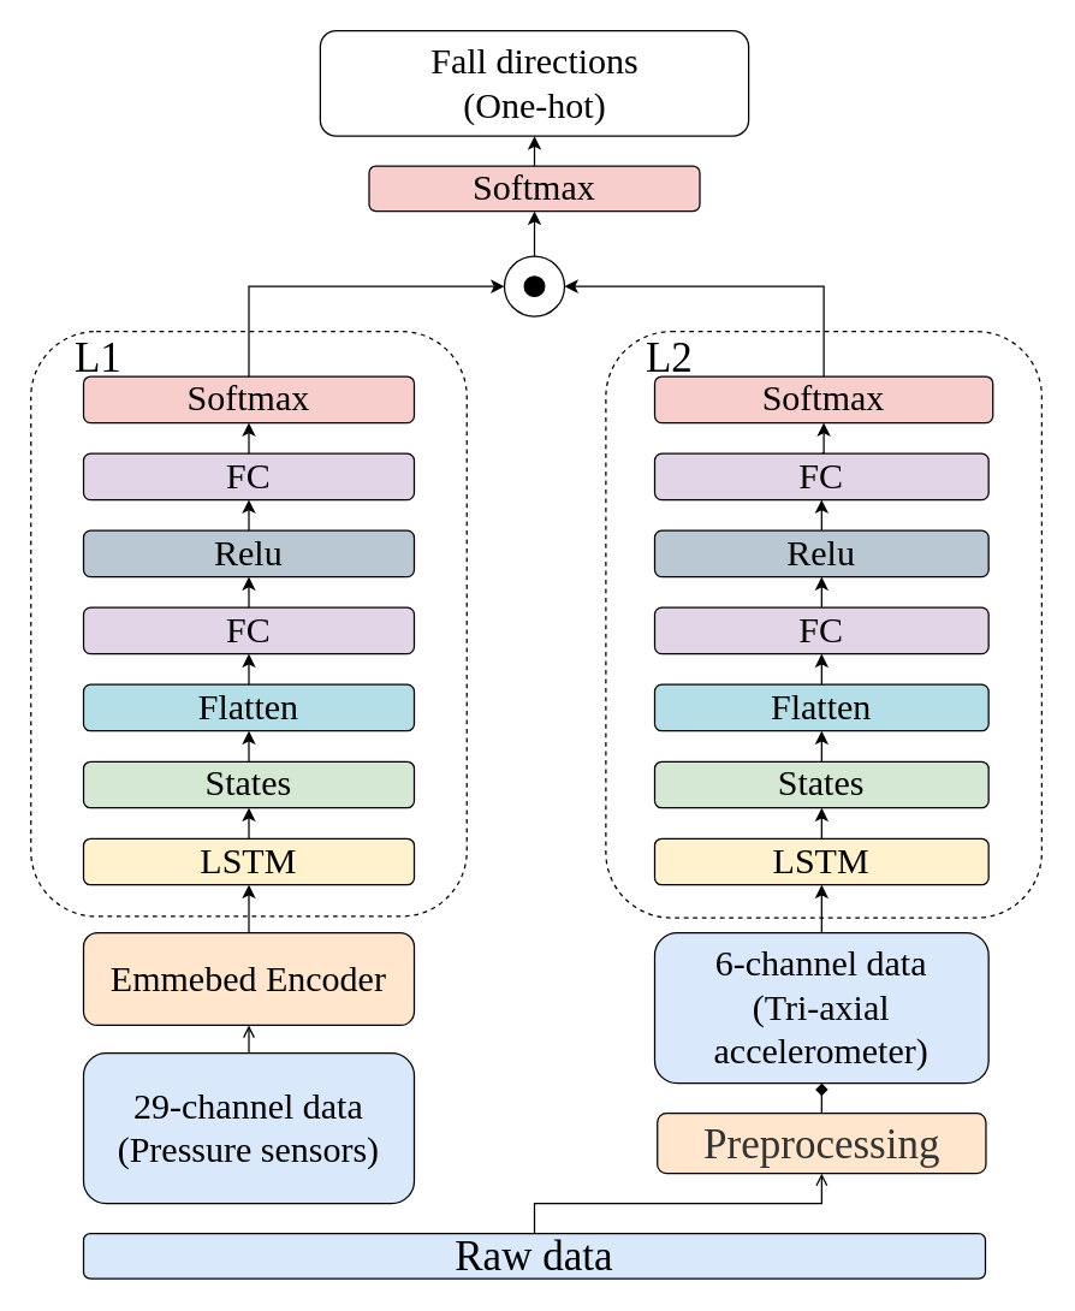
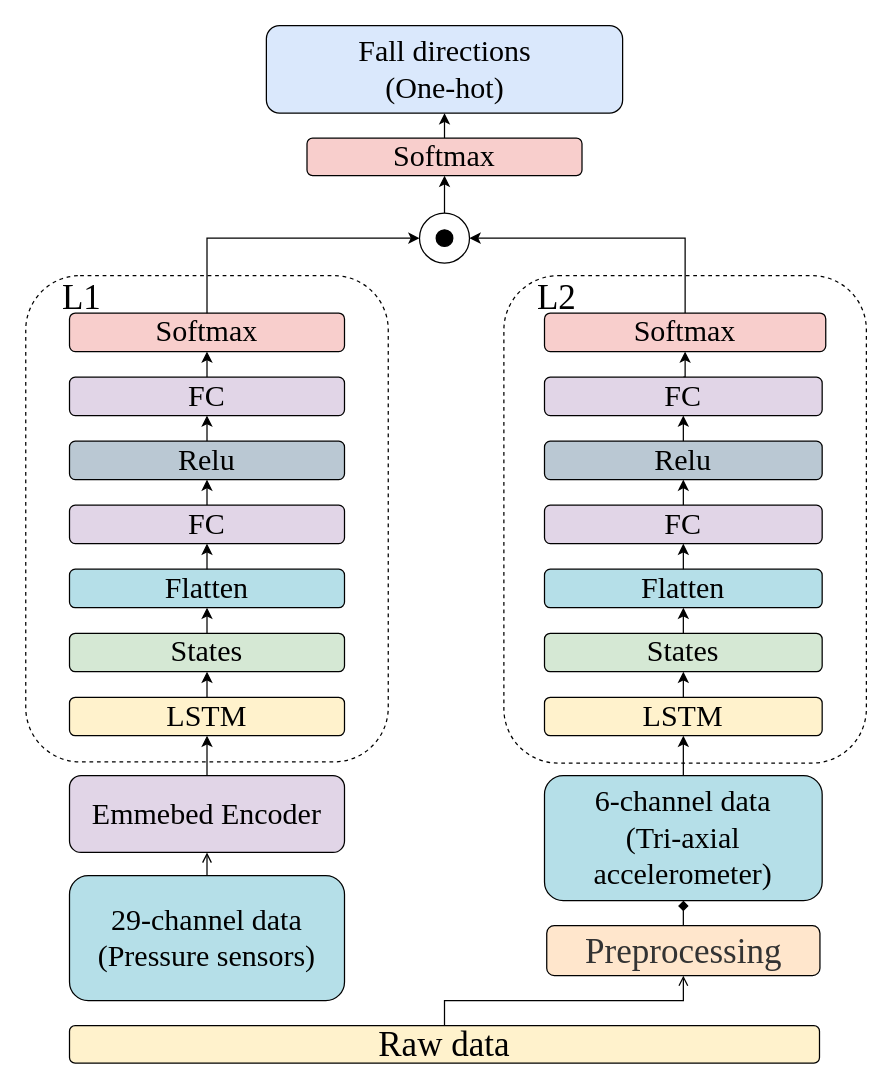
  <mxCell id="0" />
  <mxCell id="1" parent="0" />
  <mxCell id="2" value="" style="rounded=1;whiteSpace=wrap;html=1;fillColor=none;strokeColor=#000000;dashed=1;fontStyle=0;fontFamily=Times New Roman;rotation=0;fontSize=28;" vertex="1" parent="1"><mxGeometry x="20" y="220" width="290" height="389.02" as="geometry" /></mxCell>
  <mxCell id="3" value="" style="rounded=1;whiteSpace=wrap;html=1;fillColor=none;strokeColor=#000000;dashed=1;fontStyle=0;fontFamily=Times New Roman;rotation=0;fontSize=28;" vertex="1" parent="1"><mxGeometry x="402.5" y="220" width="290" height="390" as="geometry" /></mxCell>
  <mxCell id="4" style="edgeStyle=orthogonalEdgeStyle;rounded=0;orthogonalLoop=1;jettySize=auto;html=1;exitX=0.5;exitY=0;exitDx=0;exitDy=0;entryX=0.5;entryY=1;entryDx=0;entryDy=0;fontStyle=0;fontFamily=Times New Roman;strokeColor=#000000;fontSize=24;endArrow=open;" edge="1" parent="1" source="5" target="18"><mxGeometry relative="1" as="geometry" /></mxCell>
- <mxCell id="5" value="29-channel data&lt;br style=&quot;font-size: 24px;&quot;&gt;(Pressure sensors)" style="rounded=1;whiteSpace=wrap;html=1;fontStyle=0;fontFamily=Times New Roman;fillColor=#dae8fc;strokeColor=#000000;rotation=0;fontSize=24;" vertex="1" parent="1"><mxGeometry x="55" y="700" width="220" height="100" as="geometry" /></mxCell>
+ <mxCell id="5" value="29-channel data&lt;br style=&quot;font-size: 24px;&quot;&gt;(Pressure sensors)" style="rounded=1;whiteSpace=wrap;html=1;fontStyle=0;fontFamily=Times New Roman;fillColor=#b5dfe8;strokeColor=#000000;rotation=0;fontSize=24;" vertex="1" parent="1"><mxGeometry x="55" y="700" width="220" height="100" as="geometry" /></mxCell>
  <mxCell id="6" style="edgeStyle=orthogonalEdgeStyle;rounded=0;jumpSize=6;orthogonalLoop=1;jettySize=auto;html=1;exitX=0.5;exitY=0;exitDx=0;exitDy=0;entryX=0.5;entryY=1;entryDx=0;entryDy=0;strokeColor=#000000;fontFamily=Times New Roman;fontSize=24;endArrow=open;" edge="1" parent="1" source="7" target="9"><mxGeometry relative="1" as="geometry" /></mxCell>
- <mxCell id="7" value="Raw data" style="rounded=1;whiteSpace=wrap;html=1;fontStyle=0;fontFamily=Times New Roman;fillColor=#dae8fc;strokeColor=#000000;rotation=0;fontSize=28;" vertex="1" parent="1"><mxGeometry x="55" y="820" width="600" height="30" as="geometry" /></mxCell>
+ <mxCell id="7" value="Raw data" style="rounded=1;whiteSpace=wrap;html=1;fontStyle=0;fontFamily=Times New Roman;fillColor=#fff2cc;strokeColor=#000000;rotation=0;fontSize=28;" vertex="1" parent="1"><mxGeometry x="55" y="820" width="600" height="30" as="geometry" /></mxCell>
  <mxCell id="8" style="edgeStyle=orthogonalEdgeStyle;rounded=0;jumpSize=6;orthogonalLoop=1;jettySize=auto;html=1;exitX=0.5;exitY=0;exitDx=0;exitDy=0;entryX=0.5;entryY=1;entryDx=0;entryDy=0;strokeColor=#000000;fontFamily=Times New Roman;fontSize=24;endArrow=diamond;" edge="1" parent="1" source="9" target="51"><mxGeometry relative="1" as="geometry" /></mxCell>
  <mxCell id="9" value="Preprocessing" style="rounded=1;whiteSpace=wrap;html=1;fontStyle=0;fontFamily=Times New Roman;fillColor=#ffe6cc;strokeColor=#000000;fontColor=#333333;rotation=0;fontSize=28;" vertex="1" parent="1"><mxGeometry x="436.79" y="740" width="218.57" height="40" as="geometry" /></mxCell>
  <mxCell id="10" value="L1" style="text;html=1;strokeColor=none;fillColor=none;align=center;verticalAlign=middle;whiteSpace=wrap;rounded=0;dashed=1;fontStyle=0;fontFamily=Times New Roman;rotation=0;fontSize=28;" vertex="1" parent="1"><mxGeometry x="45" y="227" width="40" height="20" as="geometry" /></mxCell>
  <mxCell id="11" value="L2" style="text;html=1;strokeColor=none;fillColor=none;align=center;verticalAlign=middle;whiteSpace=wrap;rounded=0;dashed=1;fontStyle=0;fontFamily=Times New Roman;rotation=0;fontSize=28;" vertex="1" parent="1"><mxGeometry x="425" y="227" width="40" height="20" as="geometry" /></mxCell>
- <mxCell id="12" value="Fall directions&lt;br style=&quot;font-size: 24px;&quot;&gt;(One-hot)" style="rounded=1;whiteSpace=wrap;html=1;fontStyle=0;fontFamily=Times New Roman;fillColor=#ffffff;strokeColor=#000000;rotation=0;fontSize=24;" vertex="1" parent="1"><mxGeometry x="212.5" y="20" width="285" height="70" as="geometry" /></mxCell>
+ <mxCell id="12" value="Fall directions&lt;br style=&quot;font-size: 24px;&quot;&gt;(One-hot)" style="rounded=1;whiteSpace=wrap;html=1;fontStyle=0;fontFamily=Times New Roman;fillColor=#dae8fc;strokeColor=#000000;rotation=0;fontSize=24;" vertex="1" parent="1"><mxGeometry x="212.5" y="20" width="285" height="70" as="geometry" /></mxCell>
  <mxCell id="13" value="" style="group;fontSize=24;" vertex="1" connectable="0" parent="1"><mxGeometry x="55" y="250" width="260" height="420" as="geometry" /></mxCell>
  <mxCell id="14" value="Softmax" style="rounded=1;whiteSpace=wrap;html=1;fontStyle=0;fontFamily=Times New Roman;fillColor=#f8cecc;strokeColor=#000000;rotation=0;fontSize=24;" vertex="1" parent="13"><mxGeometry width="220" height="30.732" as="geometry" /></mxCell>
  <mxCell id="15" value="LSTM" style="rounded=1;whiteSpace=wrap;html=1;fontStyle=0;fontFamily=Times New Roman;fillColor=#fff2cc;strokeColor=#000000;rotation=0;fontSize=24;" vertex="1" parent="13"><mxGeometry y="307.32" width="220" height="30.73" as="geometry" /></mxCell>
  <mxCell id="16" value="&lt;span style=&quot;font-size: 24px;&quot;&gt;Flatten&lt;/span&gt;" style="rounded=1;whiteSpace=wrap;html=1;fontStyle=0;fontFamily=Times New Roman;fillColor=#B5DFE8;strokeColor=#000000;rotation=0;fontSize=24;" vertex="1" parent="13"><mxGeometry y="204.88" width="220" height="30.73" as="geometry" /></mxCell>
  <mxCell id="17" style="edgeStyle=orthogonalEdgeStyle;rounded=0;orthogonalLoop=1;jettySize=auto;html=1;exitX=0.5;exitY=0;exitDx=0;exitDy=0;entryX=0.5;entryY=1;entryDx=0;entryDy=0;fontStyle=0;fontFamily=Times New Roman;strokeColor=#000000;fontSize=24;" edge="1" parent="13" source="18" target="15"><mxGeometry relative="1" as="geometry" /></mxCell>
- <mxCell id="18" value="Emmebed Encoder" style="rounded=1;whiteSpace=wrap;html=1;fontStyle=0;fontFamily=Times New Roman;fillColor=#ffe6cc;strokeColor=#000000;rotation=0;fontSize=24;" vertex="1" parent="13"><mxGeometry y="370" width="220" height="61.46" as="geometry" /></mxCell>
+ <mxCell id="18" value="Emmebed Encoder" style="rounded=1;whiteSpace=wrap;html=1;fontStyle=0;fontFamily=Times New Roman;fillColor=#e1d5e7;strokeColor=#000000;rotation=0;fontSize=24;" vertex="1" parent="13"><mxGeometry y="370" width="220" height="61.46" as="geometry" /></mxCell>
  <mxCell id="19" style="edgeStyle=orthogonalEdgeStyle;rounded=0;orthogonalLoop=1;jettySize=auto;html=1;exitX=0.5;exitY=0;exitDx=0;exitDy=0;entryX=0.5;entryY=1;entryDx=0;entryDy=0;fontStyle=0;fontFamily=Times New Roman;strokeColor=#000000;fontSize=24;" edge="1" parent="13" source="20" target="14"><mxGeometry relative="1" as="geometry" /></mxCell>
  <mxCell id="20" value="&lt;span style=&quot;font-size: 24px;&quot;&gt;FC&lt;/span&gt;" style="rounded=1;whiteSpace=wrap;html=1;fontStyle=0;fontFamily=Times New Roman;fillColor=#e1d5e7;strokeColor=#000000;rotation=0;fontSize=24;" vertex="1" parent="13"><mxGeometry y="51.22" width="220" height="30.73" as="geometry" /></mxCell>
  <mxCell id="21" style="edgeStyle=orthogonalEdgeStyle;rounded=0;orthogonalLoop=1;jettySize=auto;html=1;exitX=0.5;exitY=0;exitDx=0;exitDy=0;entryX=0.5;entryY=1;entryDx=0;entryDy=0;fontStyle=0;fontFamily=Times New Roman;strokeColor=#000000;fontSize=24;" edge="1" parent="13" source="22" target="20"><mxGeometry relative="1" as="geometry" /></mxCell>
  <mxCell id="22" value="&lt;span style=&quot;font-size: 24px;&quot;&gt;Relu&lt;/span&gt;" style="rounded=1;whiteSpace=wrap;html=1;fontStyle=0;fontFamily=Times New Roman;fillColor=#bac8d3;strokeColor=#000000;rotation=0;fontSize=24;" vertex="1" parent="13"><mxGeometry y="102.44" width="220" height="30.73" as="geometry" /></mxCell>
  <mxCell id="23" style="edgeStyle=orthogonalEdgeStyle;rounded=0;orthogonalLoop=1;jettySize=auto;html=1;exitX=0.5;exitY=0;exitDx=0;exitDy=0;entryX=0.5;entryY=1;entryDx=0;entryDy=0;fontStyle=0;fontFamily=Times New Roman;strokeColor=#000000;fontSize=24;" edge="1" parent="13" source="24" target="22"><mxGeometry relative="1" as="geometry" /></mxCell>
  <mxCell id="24" value="&lt;span style=&quot;font-size: 24px;&quot;&gt;FC&lt;/span&gt;" style="rounded=1;whiteSpace=wrap;html=1;fontStyle=0;fontFamily=Times New Roman;fillColor=#e1d5e7;strokeColor=#000000;rotation=0;fontSize=24;" vertex="1" parent="13"><mxGeometry y="153.66" width="220" height="30.73" as="geometry" /></mxCell>
  <mxCell id="25" style="edgeStyle=orthogonalEdgeStyle;rounded=0;jumpSize=6;orthogonalLoop=1;jettySize=auto;html=1;exitX=0.5;exitY=0;exitDx=0;exitDy=0;entryX=0.5;entryY=1;entryDx=0;entryDy=0;fontStyle=0;fontFamily=Times New Roman;strokeColor=#000000;fontSize=24;" edge="1" parent="13" source="16" target="24"><mxGeometry relative="1" as="geometry" /></mxCell>
  <mxCell id="26" style="edgeStyle=orthogonalEdgeStyle;rounded=0;orthogonalLoop=1;jettySize=auto;html=1;exitX=0.5;exitY=0;exitDx=0;exitDy=0;entryX=0.5;entryY=1;entryDx=0;entryDy=0;fontStyle=0;fontFamily=Times New Roman;strokeColor=#000000;fontSize=24;" edge="1" parent="13" source="27" target="16"><mxGeometry relative="1" as="geometry" /></mxCell>
  <mxCell id="27" value="States" style="rounded=1;whiteSpace=wrap;html=1;fontStyle=0;fontFamily=Times New Roman;fillColor=#d5e8d4;strokeColor=#000000;rotation=0;fontSize=24;" vertex="1" parent="13"><mxGeometry y="256.1" width="220" height="30.73" as="geometry" /></mxCell>
  <mxCell id="28" style="edgeStyle=orthogonalEdgeStyle;rounded=0;orthogonalLoop=1;jettySize=auto;html=1;exitX=0.5;exitY=0;exitDx=0;exitDy=0;entryX=0.5;entryY=1;entryDx=0;entryDy=0;fontStyle=0;fontFamily=Times New Roman;strokeColor=#000000;fontSize=24;" edge="1" parent="13" source="15" target="27"><mxGeometry relative="1" as="geometry" /></mxCell>
  <mxCell id="29" style="edgeStyle=orthogonalEdgeStyle;rounded=0;jumpSize=6;orthogonalLoop=1;jettySize=auto;html=1;exitX=0.5;exitY=0;exitDx=0;exitDy=0;entryX=0.5;entryY=1;entryDx=0;entryDy=0;strokeColor=#000000;fontFamily=Times New Roman;fontSize=24;" edge="1" parent="1" source="30" target="12"><mxGeometry relative="1" as="geometry" /></mxCell>
  <mxCell id="30" value="Softmax" style="rounded=1;whiteSpace=wrap;html=1;fontStyle=0;fontFamily=Times New Roman;fillColor=#f8cecc;strokeColor=#000000;rotation=0;fontSize=24;" vertex="1" parent="1"><mxGeometry x="245" y="110" width="220" height="30" as="geometry" /></mxCell>
  <mxCell id="31" style="edgeStyle=orthogonalEdgeStyle;rounded=0;jumpSize=6;orthogonalLoop=1;jettySize=auto;html=1;exitX=0.5;exitY=0;exitDx=0;exitDy=0;entryX=1;entryY=0.5;entryDx=0;entryDy=0;strokeColor=#000000;fontFamily=Times New Roman;fontSize=24;" edge="1" parent="1" source="32" target="48"><mxGeometry relative="1" as="geometry" /></mxCell>
  <mxCell id="32" value="Softmax" style="rounded=1;whiteSpace=wrap;html=1;fontStyle=0;fontFamily=Times New Roman;fillColor=#f8cecc;strokeColor=#000000;rotation=0;fontSize=24;" vertex="1" parent="1"><mxGeometry x="435" y="250" width="225" height="30.73" as="geometry" /></mxCell>
  <mxCell id="33" value="LSTM" style="rounded=1;whiteSpace=wrap;html=1;fontStyle=0;fontFamily=Times New Roman;fillColor=#fff2cc;strokeColor=#000000;rotation=0;fontSize=24;" vertex="1" parent="1"><mxGeometry x="435" y="557.32" width="222.14" height="30.73" as="geometry" /></mxCell>
  <mxCell id="34" value="&lt;span style=&quot;font-size: 24px;&quot;&gt;Flatten&lt;/span&gt;" style="rounded=1;whiteSpace=wrap;html=1;fontStyle=0;fontFamily=Times New Roman;fillColor=#B5DFE8;strokeColor=#000000;rotation=0;fontSize=24;" vertex="1" parent="1"><mxGeometry x="435" y="454.88" width="222.14" height="30.73" as="geometry" /></mxCell>
  <mxCell id="35" style="edgeStyle=orthogonalEdgeStyle;rounded=0;orthogonalLoop=1;jettySize=auto;html=1;exitX=0.5;exitY=0;exitDx=0;exitDy=0;entryX=0.5;entryY=1;entryDx=0;entryDy=0;fontStyle=0;fontFamily=Times New Roman;strokeColor=#000000;fontSize=24;" edge="1" parent="1" source="36" target="32"><mxGeometry relative="1" as="geometry" /></mxCell>
  <mxCell id="36" value="&lt;span style=&quot;font-size: 24px;&quot;&gt;FC&lt;/span&gt;" style="rounded=1;whiteSpace=wrap;html=1;fontStyle=0;fontFamily=Times New Roman;fillColor=#e1d5e7;strokeColor=#000000;rotation=0;fontSize=24;" vertex="1" parent="1"><mxGeometry x="435" y="301.22" width="222.14" height="30.73" as="geometry" /></mxCell>
  <mxCell id="37" style="edgeStyle=orthogonalEdgeStyle;rounded=0;orthogonalLoop=1;jettySize=auto;html=1;exitX=0.5;exitY=0;exitDx=0;exitDy=0;entryX=0.5;entryY=1;entryDx=0;entryDy=0;fontStyle=0;fontFamily=Times New Roman;strokeColor=#000000;fontSize=24;" edge="1" parent="1" source="38" target="36"><mxGeometry relative="1" as="geometry" /></mxCell>
  <mxCell id="38" value="&lt;span style=&quot;font-size: 24px;&quot;&gt;Relu&lt;/span&gt;" style="rounded=1;whiteSpace=wrap;html=1;fontStyle=0;fontFamily=Times New Roman;fillColor=#bac8d3;strokeColor=#000000;rotation=0;fontSize=24;" vertex="1" parent="1"><mxGeometry x="435" y="352.44" width="222.14" height="30.73" as="geometry" /></mxCell>
  <mxCell id="39" style="edgeStyle=orthogonalEdgeStyle;rounded=0;orthogonalLoop=1;jettySize=auto;html=1;exitX=0.5;exitY=0;exitDx=0;exitDy=0;entryX=0.5;entryY=1;entryDx=0;entryDy=0;fontStyle=0;fontFamily=Times New Roman;strokeColor=#000000;fontSize=24;" edge="1" parent="1" source="40" target="38"><mxGeometry relative="1" as="geometry" /></mxCell>
  <mxCell id="40" value="&lt;span style=&quot;font-size: 24px;&quot;&gt;FC&lt;/span&gt;" style="rounded=1;whiteSpace=wrap;html=1;fontStyle=0;fontFamily=Times New Roman;fillColor=#e1d5e7;strokeColor=#000000;rotation=0;fontSize=24;" vertex="1" parent="1"><mxGeometry x="435" y="403.66" width="222.14" height="30.73" as="geometry" /></mxCell>
  <mxCell id="41" style="edgeStyle=orthogonalEdgeStyle;rounded=0;jumpSize=6;orthogonalLoop=1;jettySize=auto;html=1;exitX=0.5;exitY=0;exitDx=0;exitDy=0;entryX=0.5;entryY=1;entryDx=0;entryDy=0;fontStyle=0;fontFamily=Times New Roman;strokeColor=#000000;fontSize=24;" edge="1" parent="1" source="34" target="40"><mxGeometry relative="1" as="geometry" /></mxCell>
  <mxCell id="42" style="edgeStyle=orthogonalEdgeStyle;rounded=0;orthogonalLoop=1;jettySize=auto;html=1;exitX=0.5;exitY=0;exitDx=0;exitDy=0;entryX=0.5;entryY=1;entryDx=0;entryDy=0;fontStyle=0;fontFamily=Times New Roman;strokeColor=#000000;fontSize=24;" edge="1" parent="1" source="43" target="34"><mxGeometry relative="1" as="geometry" /></mxCell>
  <mxCell id="43" value="States" style="rounded=1;whiteSpace=wrap;html=1;fontStyle=0;fontFamily=Times New Roman;fillColor=#d5e8d4;strokeColor=#000000;rotation=0;fontSize=24;" vertex="1" parent="1"><mxGeometry x="435" y="506.1" width="222.14" height="30.73" as="geometry" /></mxCell>
  <mxCell id="44" style="edgeStyle=orthogonalEdgeStyle;rounded=0;orthogonalLoop=1;jettySize=auto;html=1;exitX=0.5;exitY=0;exitDx=0;exitDy=0;entryX=0.5;entryY=1;entryDx=0;entryDy=0;fontStyle=0;fontFamily=Times New Roman;strokeColor=#000000;fontSize=24;" edge="1" parent="1" source="33" target="43"><mxGeometry relative="1" as="geometry" /></mxCell>
  <mxCell id="45" value="" style="group" vertex="1" connectable="0" parent="1"><mxGeometry x="335" y="170" width="40" height="40" as="geometry" /></mxCell>
  <mxCell id="46" value="" style="group" vertex="1" connectable="0" parent="45"><mxGeometry width="40" height="40" as="geometry" /></mxCell>
  <mxCell id="47" value="" style="group" vertex="1" connectable="0" parent="46"><mxGeometry width="40" height="40" as="geometry" /></mxCell>
  <mxCell id="48" value="" style="ellipse;whiteSpace=wrap;html=1;aspect=fixed;fontStyle=0;fontFamily=Times New Roman;strokeColor=#000000;rotation=0;fontSize=28;" vertex="1" parent="47"><mxGeometry width="40" height="40" as="geometry" /></mxCell>
  <mxCell id="49" value="" style="ellipse;whiteSpace=wrap;html=1;aspect=fixed;fillColor=#000000;fontStyle=0;fontFamily=Times New Roman;strokeColor=#000000;rotation=0;fontSize=28;" vertex="1" parent="47"><mxGeometry x="13.333" y="13.333" width="13.333" height="13.333" as="geometry" /></mxCell>
  <mxCell id="50" style="edgeStyle=orthogonalEdgeStyle;rounded=0;jumpSize=6;orthogonalLoop=1;jettySize=auto;html=1;exitX=0.5;exitY=0;exitDx=0;exitDy=0;entryX=0.5;entryY=1;entryDx=0;entryDy=0;strokeColor=#000000;fontFamily=Times New Roman;fontSize=24;" edge="1" parent="1" source="51" target="33"><mxGeometry relative="1" as="geometry" /></mxCell>
- <mxCell id="51" value="6-channel data&lt;br&gt;(Tri-axial accelerometer)" style="rounded=1;whiteSpace=wrap;html=1;fontStyle=0;fontFamily=Times New Roman;fillColor=#dae8fc;strokeColor=#000000;rotation=0;fontSize=24;" vertex="1" parent="1"><mxGeometry x="435" y="620" width="222.14" height="100" as="geometry" /></mxCell>
+ <mxCell id="51" value="6-channel data&lt;br&gt;(Tri-axial accelerometer)" style="rounded=1;whiteSpace=wrap;html=1;fontStyle=0;fontFamily=Times New Roman;fillColor=#b5dfe8;strokeColor=#000000;rotation=0;fontSize=24;" vertex="1" parent="1"><mxGeometry x="435" y="620" width="222.14" height="100" as="geometry" /></mxCell>
  <mxCell id="52" style="edgeStyle=orthogonalEdgeStyle;rounded=0;jumpSize=6;orthogonalLoop=1;jettySize=auto;html=1;exitX=0.5;exitY=0;exitDx=0;exitDy=0;entryX=0;entryY=0.5;entryDx=0;entryDy=0;strokeColor=#000000;fontFamily=Times New Roman;fontSize=24;" edge="1" parent="1" source="14" target="48"><mxGeometry relative="1" as="geometry" /></mxCell>
  <mxCell id="53" style="edgeStyle=orthogonalEdgeStyle;rounded=0;jumpSize=6;orthogonalLoop=1;jettySize=auto;html=1;exitX=0.5;exitY=0;exitDx=0;exitDy=0;entryX=0.5;entryY=1;entryDx=0;entryDy=0;strokeColor=#000000;fontFamily=Times New Roman;fontSize=24;" edge="1" parent="1" source="48" target="30"><mxGeometry relative="1" as="geometry" /></mxCell>
